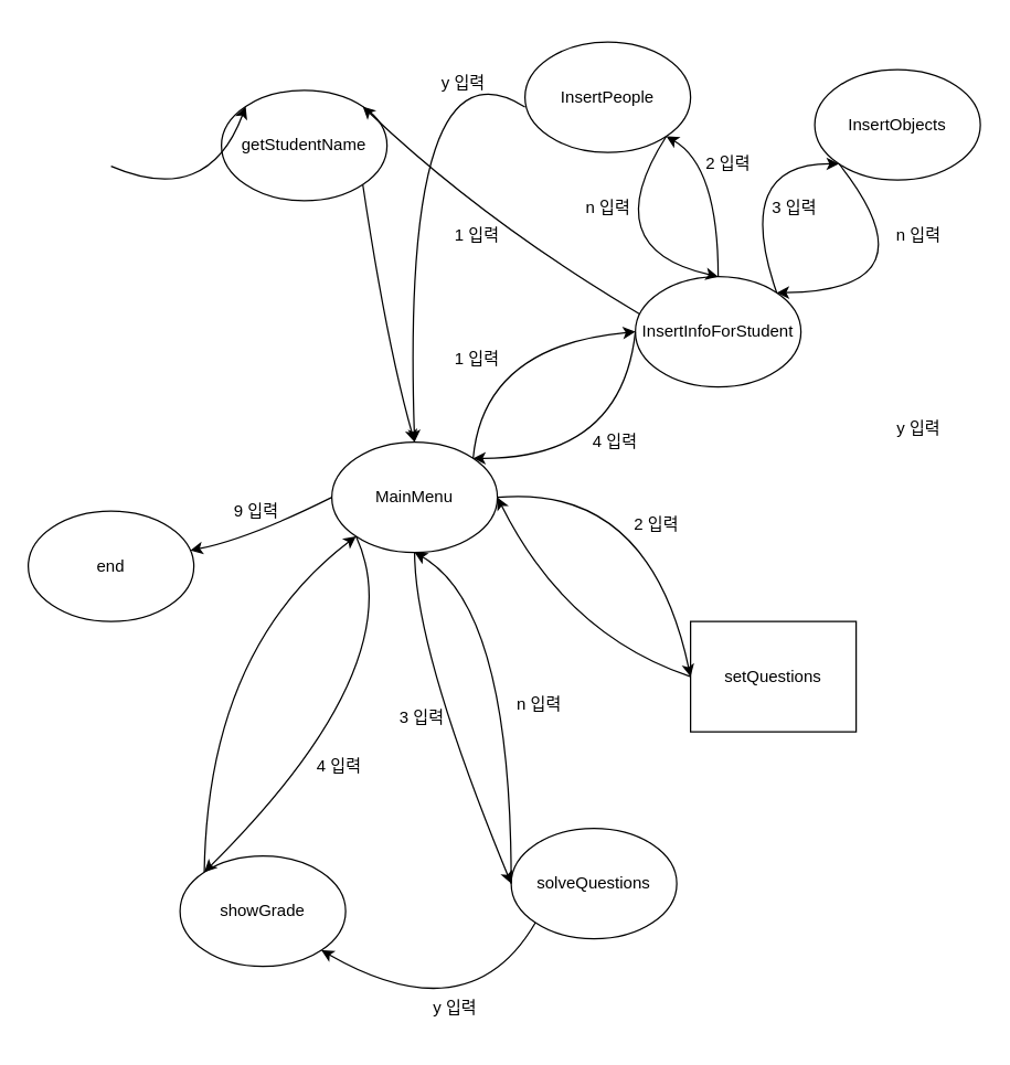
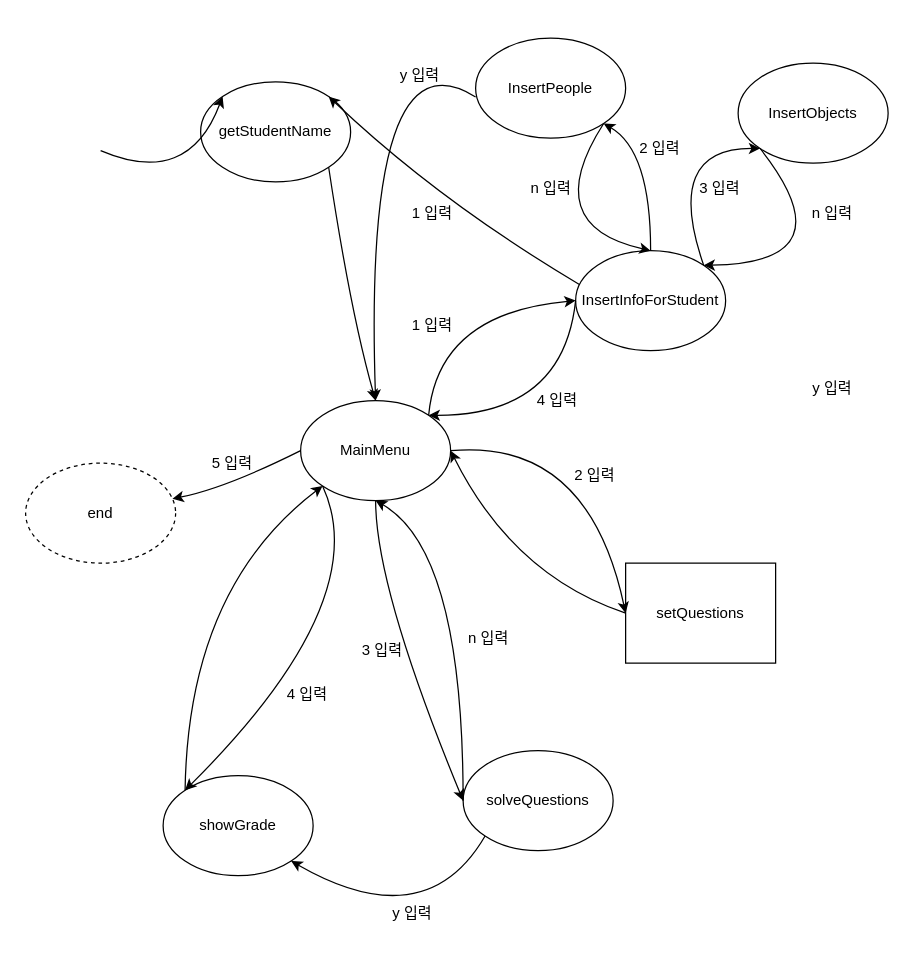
  <mxCell id="0" />
  <mxCell id="1" parent="0" />
  <mxCell id="2" value="MainMenu" style="ellipse;whiteSpace=wrap;html=1;" parent="1" vertex="1"><mxGeometry x="240" y="320" width="120" height="80" as="geometry" /></mxCell>
  <mxCell id="3" value="InsertInfoForStudent" style="ellipse;whiteSpace=wrap;html=1;" parent="1" vertex="1"><mxGeometry x="460" y="200" width="120" height="80" as="geometry" /></mxCell>
  <mxCell id="4" value="InsertPeople" style="ellipse;whiteSpace=wrap;html=1;" parent="1" vertex="1"><mxGeometry x="380" y="30" width="120" height="80" as="geometry" /></mxCell>
  <mxCell id="5" value="InsertObjects" style="ellipse;whiteSpace=wrap;html=1;" parent="1" vertex="1"><mxGeometry x="590" y="50" width="120" height="80" as="geometry" /></mxCell>
  <mxCell id="6" value="" style="curved=1;endArrow=classic;html=1;exitX=1;exitY=0;exitDx=0;exitDy=0;entryX=0;entryY=0.5;entryDx=0;entryDy=0;" parent="1" source="2" target="3" edge="1"><mxGeometry width="50" height="50" relative="1" as="geometry"><mxPoint x="320" y="300" as="sourcePoint" /><mxPoint x="370" y="250" as="targetPoint" /><Array as="points"><mxPoint x="350" y="250" /></Array></mxGeometry></mxCell>
  <mxCell id="7" value="" style="curved=1;endArrow=classic;html=1;exitX=0.5;exitY=0;exitDx=0;exitDy=0;entryX=1;entryY=1;entryDx=0;entryDy=0;" parent="1" source="3" target="4" edge="1"><mxGeometry width="50" height="50" relative="1" as="geometry"><mxPoint x="450" y="220" as="sourcePoint" /><mxPoint x="500" y="170" as="targetPoint" /><Array as="points"><mxPoint x="520" y="120" /></Array></mxGeometry></mxCell>
  <mxCell id="8" value="" style="curved=1;endArrow=classic;html=1;exitX=1;exitY=0;exitDx=0;exitDy=0;entryX=0;entryY=1;entryDx=0;entryDy=0;" parent="1" source="3" target="5" edge="1"><mxGeometry width="50" height="50" relative="1" as="geometry"><mxPoint x="540" y="260" as="sourcePoint" /><mxPoint x="590" y="210" as="targetPoint" /><Array as="points"><mxPoint x="530" y="118" /></Array></mxGeometry></mxCell>
  <mxCell id="9" value="" style="curved=1;endArrow=classic;html=1;entryX=1;entryY=0;entryDx=0;entryDy=0;exitX=0;exitY=1;exitDx=0;exitDy=0;" parent="1" source="5" target="3" edge="1"><mxGeometry width="50" height="50" relative="1" as="geometry"><mxPoint x="560" y="290" as="sourcePoint" /><mxPoint x="610" y="240" as="targetPoint" /><Array as="points"><mxPoint x="680" y="210" /></Array></mxGeometry></mxCell>
  <mxCell id="10" value="" style="curved=1;endArrow=classic;html=1;entryX=0.5;entryY=0;entryDx=0;entryDy=0;exitX=1;exitY=1;exitDx=0;exitDy=0;" parent="1" source="4" target="3" edge="1"><mxGeometry width="50" height="50" relative="1" as="geometry"><mxPoint x="300" y="270" as="sourcePoint" /><mxPoint x="350" y="220" as="targetPoint" /><Array as="points"><mxPoint x="430" y="180" /></Array></mxGeometry></mxCell>
  <mxCell id="11" value="setQuestions" style="whiteSpace=wrap;html=1;rounded=0;" parent="1" vertex="1"><mxGeometry x="500" y="450" width="120" height="80" as="geometry" /></mxCell>
  <mxCell id="12" value="" style="curved=1;endArrow=classic;html=1;exitX=1;exitY=0.5;exitDx=0;exitDy=0;entryX=0;entryY=0.5;entryDx=0;entryDy=0;" parent="1" source="2" target="11" edge="1"><mxGeometry width="50" height="50" relative="1" as="geometry"><mxPoint x="450" y="420" as="sourcePoint" /><mxPoint x="500" y="370" as="targetPoint" /><Array as="points"><mxPoint x="470" y="350" /></Array></mxGeometry></mxCell>
  <mxCell id="13" value="" style="curved=1;endArrow=classic;html=1;entryX=1;entryY=0.5;entryDx=0;entryDy=0;exitX=0;exitY=0.5;exitDx=0;exitDy=0;" parent="1" source="11" target="2" edge="1"><mxGeometry width="50" height="50" relative="1" as="geometry"><mxPoint x="430" y="510" as="sourcePoint" /><mxPoint x="480" y="460" as="targetPoint" /><Array as="points"><mxPoint x="410" y="460" /></Array></mxGeometry></mxCell>
  <mxCell id="14" value="" style="curved=1;endArrow=classic;html=1;exitX=0;exitY=0.588;exitDx=0;exitDy=0;entryX=0.5;entryY=0;entryDx=0;entryDy=0;exitPerimeter=0;" parent="1" source="4" target="2" edge="1"><mxGeometry width="50" height="50" relative="1" as="geometry"><mxPoint x="350" y="110" as="sourcePoint" /><mxPoint x="400" y="60" as="targetPoint" /><Array as="points"><mxPoint x="290" y="20" /></Array></mxGeometry></mxCell>
  <mxCell id="15" value="solveQuestions" style="ellipse;whiteSpace=wrap;html=1;" parent="1" vertex="1"><mxGeometry x="370" y="600" width="120" height="80" as="geometry" /></mxCell>
  <mxCell id="16" value="showGrade" style="ellipse;whiteSpace=wrap;html=1;" parent="1" vertex="1"><mxGeometry x="130" y="620" width="120" height="80" as="geometry" /></mxCell>
  <mxCell id="17" value="" style="curved=1;endArrow=classic;html=1;exitX=0.5;exitY=1;exitDx=0;exitDy=0;entryX=0;entryY=0.5;entryDx=0;entryDy=0;" parent="1" source="2" target="15" edge="1"><mxGeometry width="50" height="50" relative="1" as="geometry"><mxPoint x="300" y="490" as="sourcePoint" /><mxPoint x="350" y="440" as="targetPoint" /><Array as="points"><mxPoint x="300" y="470" /></Array></mxGeometry></mxCell>
  <mxCell id="18" value="" style="curved=1;endArrow=classic;html=1;exitX=0;exitY=0.5;exitDx=0;exitDy=0;entryX=0.5;entryY=1;entryDx=0;entryDy=0;" parent="1" source="15" target="2" edge="1"><mxGeometry width="50" height="50" relative="1" as="geometry"><mxPoint x="370" y="490" as="sourcePoint" /><mxPoint x="420" y="440" as="targetPoint" /><Array as="points"><mxPoint x="370" y="440" /></Array></mxGeometry></mxCell>
  <mxCell id="19" value="" style="curved=1;endArrow=classic;html=1;entryX=0;entryY=1;entryDx=0;entryDy=0;exitX=0;exitY=0;exitDx=0;exitDy=0;" parent="1" source="16" target="2" edge="1"><mxGeometry width="50" height="50" relative="1" as="geometry"><mxPoint x="230" y="540" as="sourcePoint" /><mxPoint x="280" y="490" as="targetPoint" /><Array as="points"><mxPoint x="150" y="470" /></Array></mxGeometry></mxCell>
  <mxCell id="20" value="" style="curved=1;endArrow=classic;html=1;exitX=0;exitY=1;exitDx=0;exitDy=0;entryX=0;entryY=0;entryDx=0;entryDy=0;" parent="1" source="2" target="16" edge="1"><mxGeometry width="50" height="50" relative="1" as="geometry"><mxPoint x="260" y="520" as="sourcePoint" /><mxPoint x="310" y="470" as="targetPoint" /><Array as="points"><mxPoint x="300" y="480" /></Array></mxGeometry></mxCell>
  <mxCell id="21" value="getStudentName" style="ellipse;whiteSpace=wrap;html=1;" parent="1" vertex="1"><mxGeometry x="160" y="65" width="120" height="80" as="geometry" /></mxCell>
  <mxCell id="22" value="" style="curved=1;endArrow=classic;html=1;exitX=1;exitY=1;exitDx=0;exitDy=0;entryX=0.5;entryY=0;entryDx=0;entryDy=0;" parent="1" source="21" target="2" edge="1"><mxGeometry width="50" height="50" relative="1" as="geometry"><mxPoint x="270" y="290" as="sourcePoint" /><mxPoint x="320" y="240" as="targetPoint" /><Array as="points"><mxPoint x="280" y="250" /></Array></mxGeometry></mxCell>
  <mxCell id="23" value="" style="curved=1;endArrow=classic;html=1;entryX=0;entryY=0;entryDx=0;entryDy=0;" parent="1" target="21" edge="1"><mxGeometry width="50" height="50" relative="1" as="geometry"><mxPoint x="80" y="120" as="sourcePoint" /><mxPoint x="100" y="190" as="targetPoint" /><Array as="points"><mxPoint x="150" y="150" /></Array></mxGeometry></mxCell>
  <mxCell id="24" value="" style="curved=1;endArrow=classic;html=1;entryX=1;entryY=0;entryDx=0;entryDy=0;exitX=0;exitY=0.5;exitDx=0;exitDy=0;" parent="1" source="3" target="2" edge="1"><mxGeometry width="50" height="50" relative="1" as="geometry"><mxPoint x="330" y="410" as="sourcePoint" /><mxPoint x="380" y="360" as="targetPoint" /><Array as="points"><mxPoint x="450" y="332" /></Array></mxGeometry></mxCell>
  <mxCell id="25" value="1 입력" style="text;html=1;align=center;verticalAlign=middle;resizable=0;points=[];autosize=1;" vertex="1" parent="1"><mxGeometry x="320" y="250" width="50" height="20" as="geometry" /></mxCell>
  <mxCell id="26" value="" style="curved=1;endArrow=classic;html=1;exitX=0.025;exitY=0.338;exitDx=0;exitDy=0;entryX=1;entryY=0;entryDx=0;entryDy=0;exitPerimeter=0;" edge="1" parent="1" source="3" target="21"><mxGeometry width="50" height="50" relative="1" as="geometry"><mxPoint x="260" y="220" as="sourcePoint" /><mxPoint x="310" y="170" as="targetPoint" /><Array as="points"><mxPoint x="350" y="160" /></Array></mxGeometry></mxCell>
- <mxCell id="27" value="end" style="ellipse;whiteSpace=wrap;html=1;" vertex="1" parent="1"><mxGeometry x="20" y="370" width="120" height="80" as="geometry" /></mxCell>
+ <mxCell id="27" value="end" style="ellipse;whiteSpace=wrap;html=1;dashed=1;" vertex="1" parent="1"><mxGeometry x="20" y="370" width="120" height="80" as="geometry" /></mxCell>
  <mxCell id="28" value="" style="curved=1;endArrow=classic;html=1;exitX=0;exitY=0.5;exitDx=0;exitDy=0;" edge="1" parent="1" source="2" target="27"><mxGeometry width="50" height="50" relative="1" as="geometry"><mxPoint x="170" y="400" as="sourcePoint" /><mxPoint x="220" y="350" as="targetPoint" /><Array as="points"><mxPoint x="180" y="390" /></Array></mxGeometry></mxCell>
  <mxCell id="29" value="2 입력" style="text;html=1;align=center;verticalAlign=middle;resizable=0;points=[];autosize=1;" vertex="1" parent="1"><mxGeometry x="450" y="370" width="50" height="20" as="geometry" /></mxCell>
  <mxCell id="30" value="3 입력" style="text;html=1;align=center;verticalAlign=middle;resizable=0;points=[];autosize=1;" vertex="1" parent="1"><mxGeometry x="280" y="510" width="50" height="20" as="geometry" /></mxCell>
  <mxCell id="31" value="4 입력" style="text;html=1;align=center;verticalAlign=middle;resizable=0;points=[];autosize=1;" vertex="1" parent="1"><mxGeometry x="220" y="545" width="50" height="20" as="geometry" /></mxCell>
- <mxCell id="32" value="9 입력" style="text;html=1;align=center;verticalAlign=middle;resizable=0;points=[];autosize=1;" vertex="1" parent="1"><mxGeometry x="160" y="360" width="50" height="20" as="geometry" /></mxCell>
+ <mxCell id="32" value="5 입력" style="text;html=1;align=center;verticalAlign=middle;resizable=0;points=[];autosize=1;" vertex="1" parent="1"><mxGeometry x="160" y="360" width="50" height="20" as="geometry" /></mxCell>
  <mxCell id="33" value="1 입력" style="text;html=1;align=center;verticalAlign=middle;resizable=0;points=[];autosize=1;" vertex="1" parent="1"><mxGeometry x="320" y="160" width="50" height="20" as="geometry" /></mxCell>
  <mxCell id="34" value="2 입력" style="text;html=1;align=center;verticalAlign=middle;resizable=0;points=[];autosize=1;" vertex="1" parent="1"><mxGeometry x="502" y="108" width="50" height="20" as="geometry" /></mxCell>
  <mxCell id="35" value="3 입력" style="text;html=1;align=center;verticalAlign=middle;resizable=0;points=[];autosize=1;" vertex="1" parent="1"><mxGeometry x="550" y="140" width="50" height="20" as="geometry" /></mxCell>
  <mxCell id="36" value="4 입력" style="text;html=1;align=center;verticalAlign=middle;resizable=0;points=[];autosize=1;" vertex="1" parent="1"><mxGeometry x="420" y="310" width="50" height="20" as="geometry" /></mxCell>
  <mxCell id="37" value="n 입력" style="text;html=1;align=center;verticalAlign=middle;resizable=0;points=[];autosize=1;" vertex="1" parent="1"><mxGeometry x="415" y="140" width="50" height="20" as="geometry" /></mxCell>
  <mxCell id="38" value="y 입력" style="text;html=1;align=center;verticalAlign=middle;resizable=0;points=[];autosize=1;" vertex="1" parent="1"><mxGeometry x="310" y="50" width="50" height="20" as="geometry" /></mxCell>
  <mxCell id="39" value="y 입력" style="text;html=1;align=center;verticalAlign=middle;resizable=0;points=[];autosize=1;" vertex="1" parent="1"><mxGeometry x="640" y="300" width="50" height="20" as="geometry" /></mxCell>
  <mxCell id="40" value="n 입력" style="text;html=1;align=center;verticalAlign=middle;resizable=0;points=[];autosize=1;" vertex="1" parent="1"><mxGeometry x="640" y="160" width="50" height="20" as="geometry" /></mxCell>
  <mxCell id="41" value="" style="curved=1;endArrow=classic;html=1;entryX=1;entryY=1;entryDx=0;entryDy=0;exitX=0;exitY=1;exitDx=0;exitDy=0;" edge="1" parent="1" source="15" target="16"><mxGeometry width="50" height="50" relative="1" as="geometry"><mxPoint x="290" y="750" as="sourcePoint" /><mxPoint x="340" y="700" as="targetPoint" /><Array as="points"><mxPoint x="340" y="750" /></Array></mxGeometry></mxCell>
  <mxCell id="42" value="n 입력" style="text;html=1;align=center;verticalAlign=middle;resizable=0;points=[];autosize=1;" vertex="1" parent="1"><mxGeometry x="365" y="500" width="50" height="20" as="geometry" /></mxCell>
  <mxCell id="43" value="y 입력" style="text;html=1;align=center;verticalAlign=middle;resizable=0;points=[];autosize=1;" vertex="1" parent="1"><mxGeometry x="304" y="720" width="50" height="20" as="geometry" /></mxCell>
